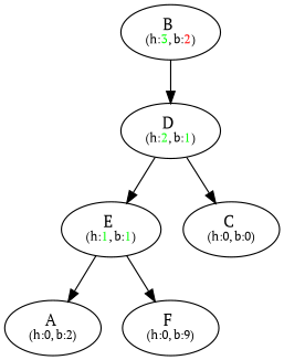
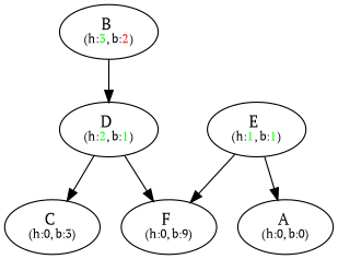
  digraph {
    fontname="PT Serif"
    node [fontname="PT Serif"]
    edge [fontname="PT Serif"]
    n1 [label=<B <br/><font point-size="10">(h:<font color="green">3</font>, b:<font color="red">2</font>)</font>>]
    n2 [label=<D <br/><font point-size="10">(h:<font color="green">2</font>, b:<font color="green">1</font>)</font>>]
    n3 [label=<E <br/><font point-size="10">(h:<font color="green">1</font>, b:<font color="green">1</font>)</font>>]
-   n4 [label=<C <br/><font point-size="10">(h:0, b:0)</font>>]
-   n5 [label=<A <br/><font point-size="10">(h:0, b:2)</font>>]
+   n4 [label=<C <br/><font point-size="10">(h:0, b:3)</font>>]
+   n5 [label=<A <br/><font point-size="10">(h:0, b:0)</font>>]
    n6 [label=<F <br/><font point-size="10">(h:0, b:9)</font>>]
    n1 -> n2
-   n2 -> n3
+   n2 -> n6
    n2 -> n4
    n3 -> n5
    n3 -> n6
  }
